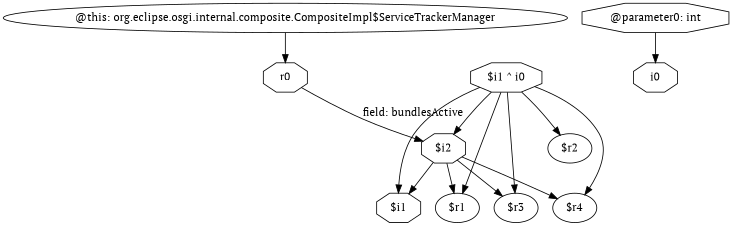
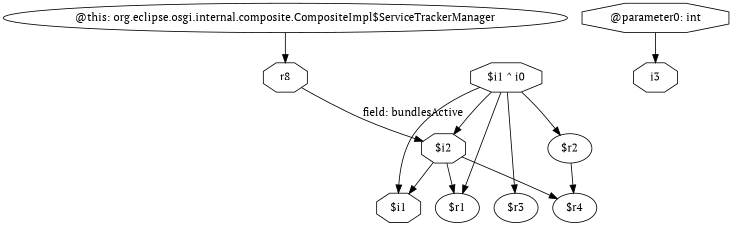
  digraph {
    fontname="PT Serif"
    node [fontname="PT Serif" shape=octagon]
    edge [fontname="PT Serif"]
-   n1 [label=r0]
+   n1 [label=r8]
    n2 [label="$i2"]
    n3 [label="$r1" shape=ellipse]
    n4 [label="$r3" shape=ellipse]
    n5 [label="$r4" shape=ellipse]
    n6 [label="$i1"]
    n7 [label="$r2" shape=ellipse]
    n8 [label="@this: org.eclipse.osgi.internal.composite.CompositeImpl$ServiceTrackerManager" shape=ellipse]
    n9 [label="$i1 ^ i0"]
    n10 [label="@parameter0: int"]
-   n11 [label=i0]
+   n11 [label=i3]
    n1 -> n2 [label="field: bundlesActive"]
    n2 -> n3
-   n2 -> n4
    n2 -> n5
    n2 -> n6
    n8 -> n1
    n9 -> n2
    n9 -> n3
    n9 -> n4
-   n9 -> n5
+   n7 -> n5
    n9 -> n6
    n9 -> n7
    n10 -> n11
  }
